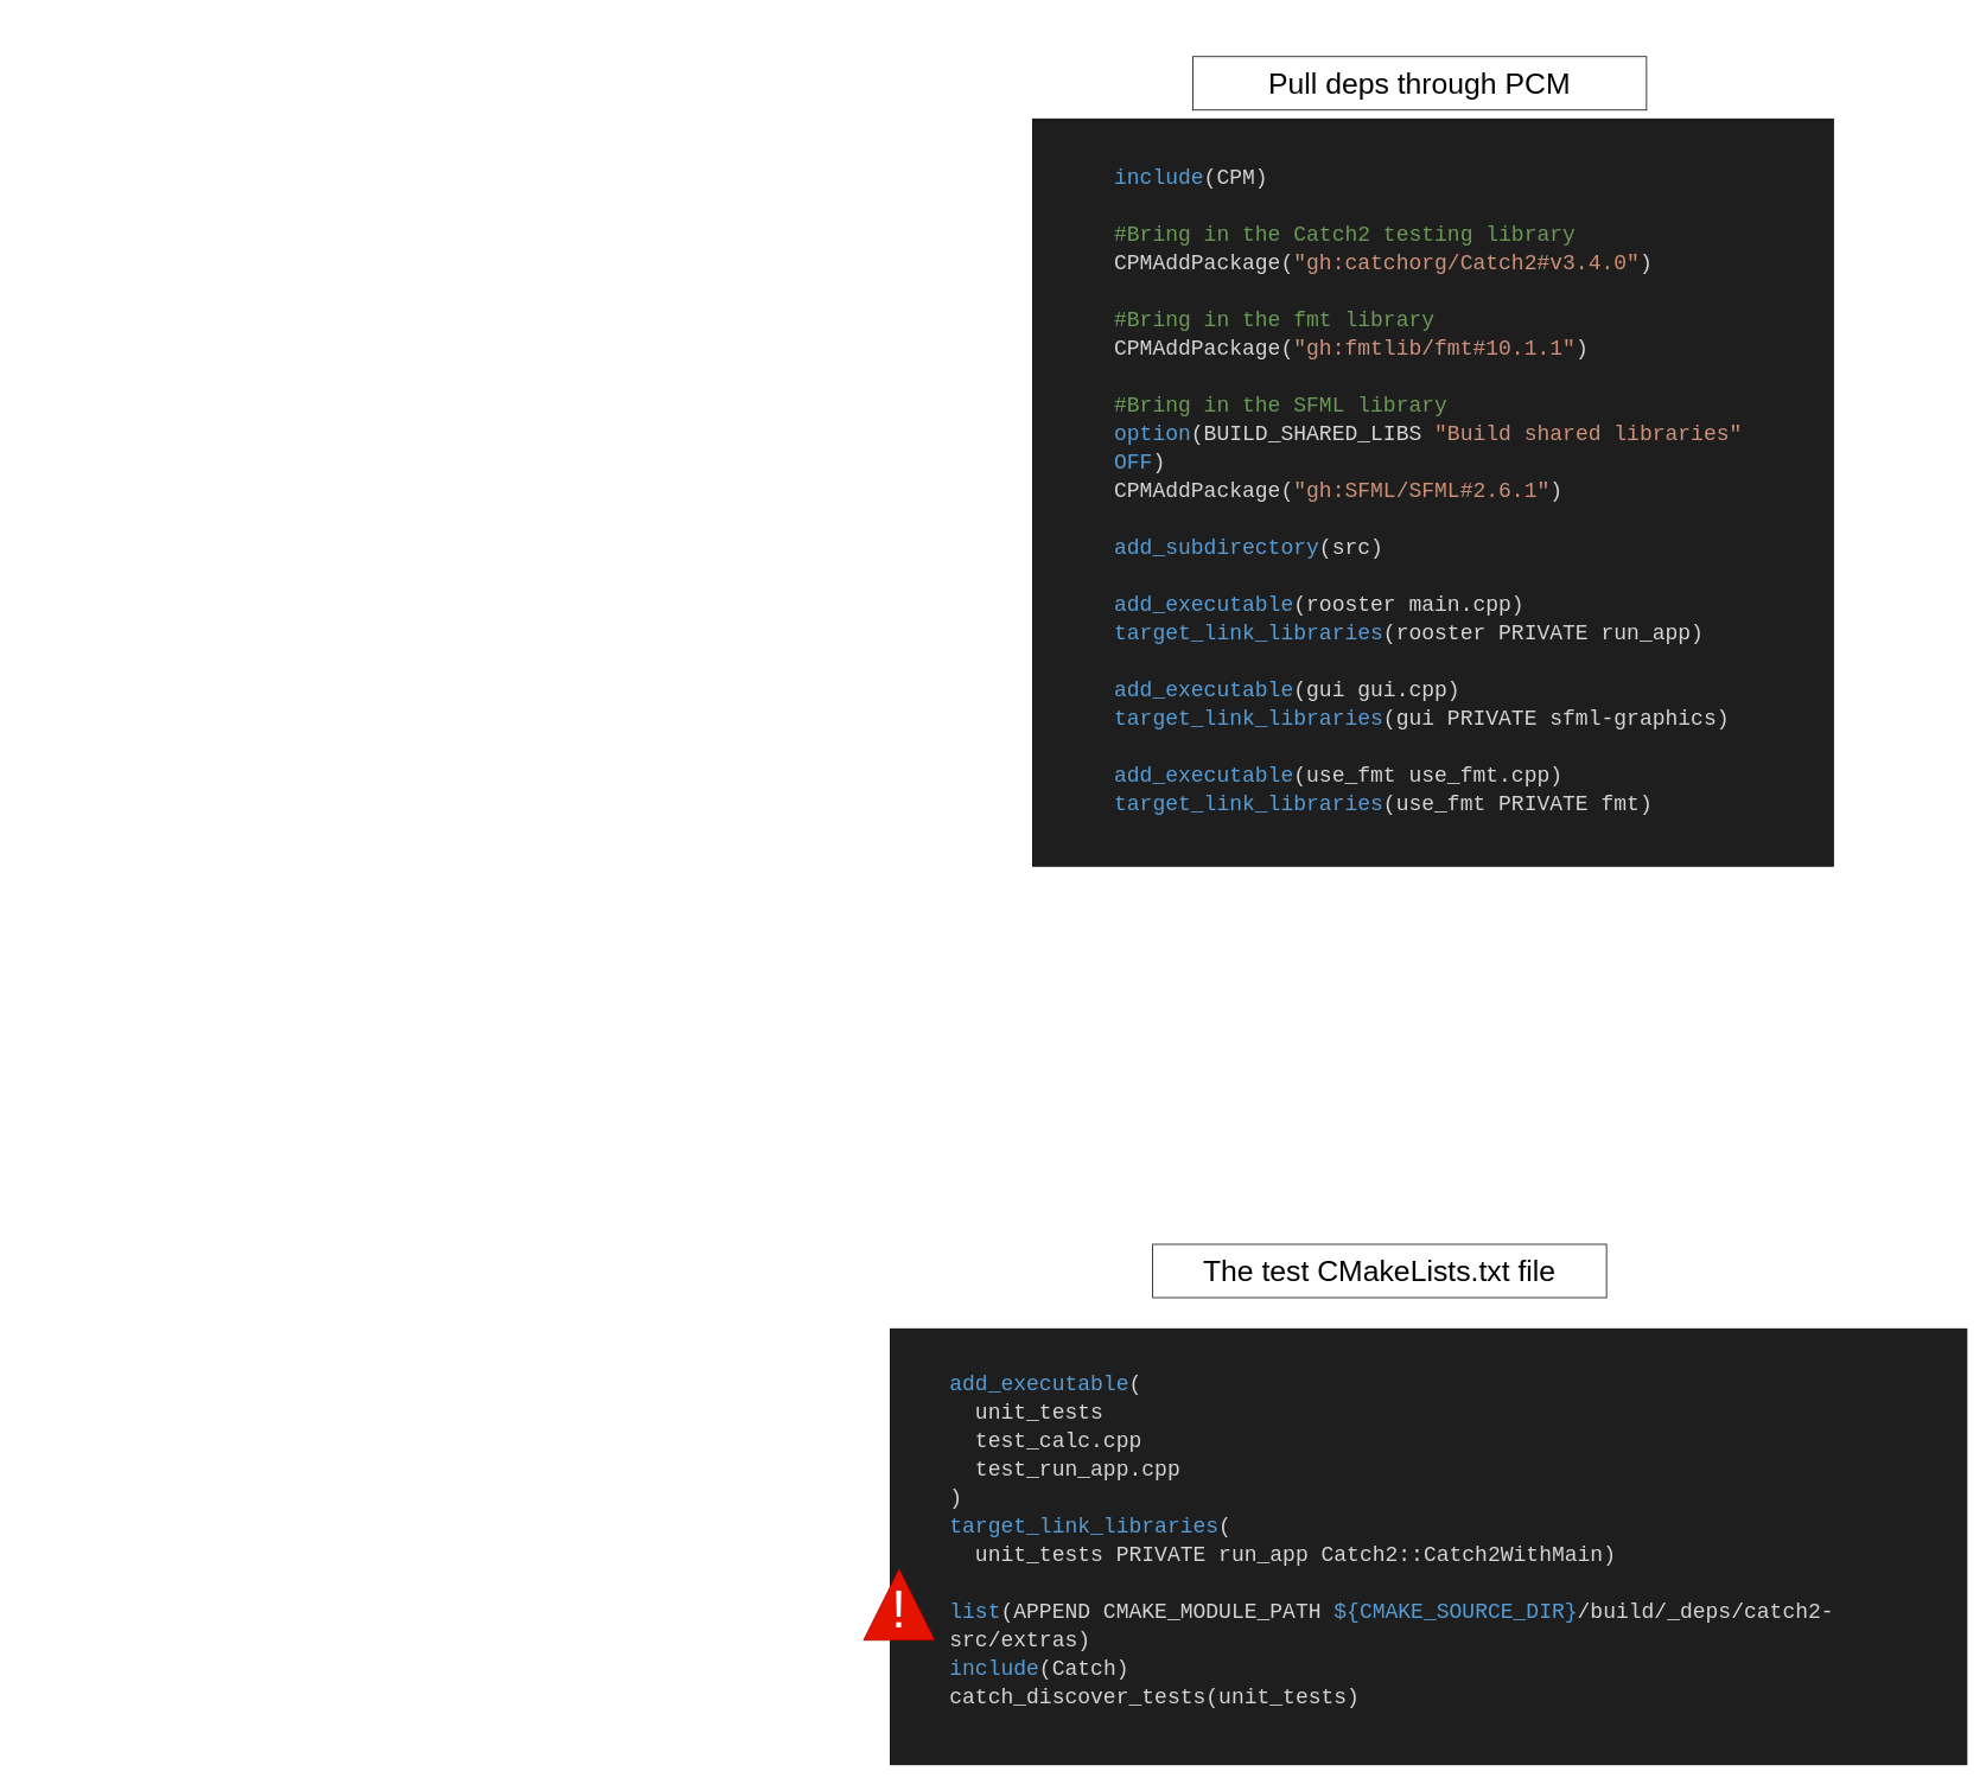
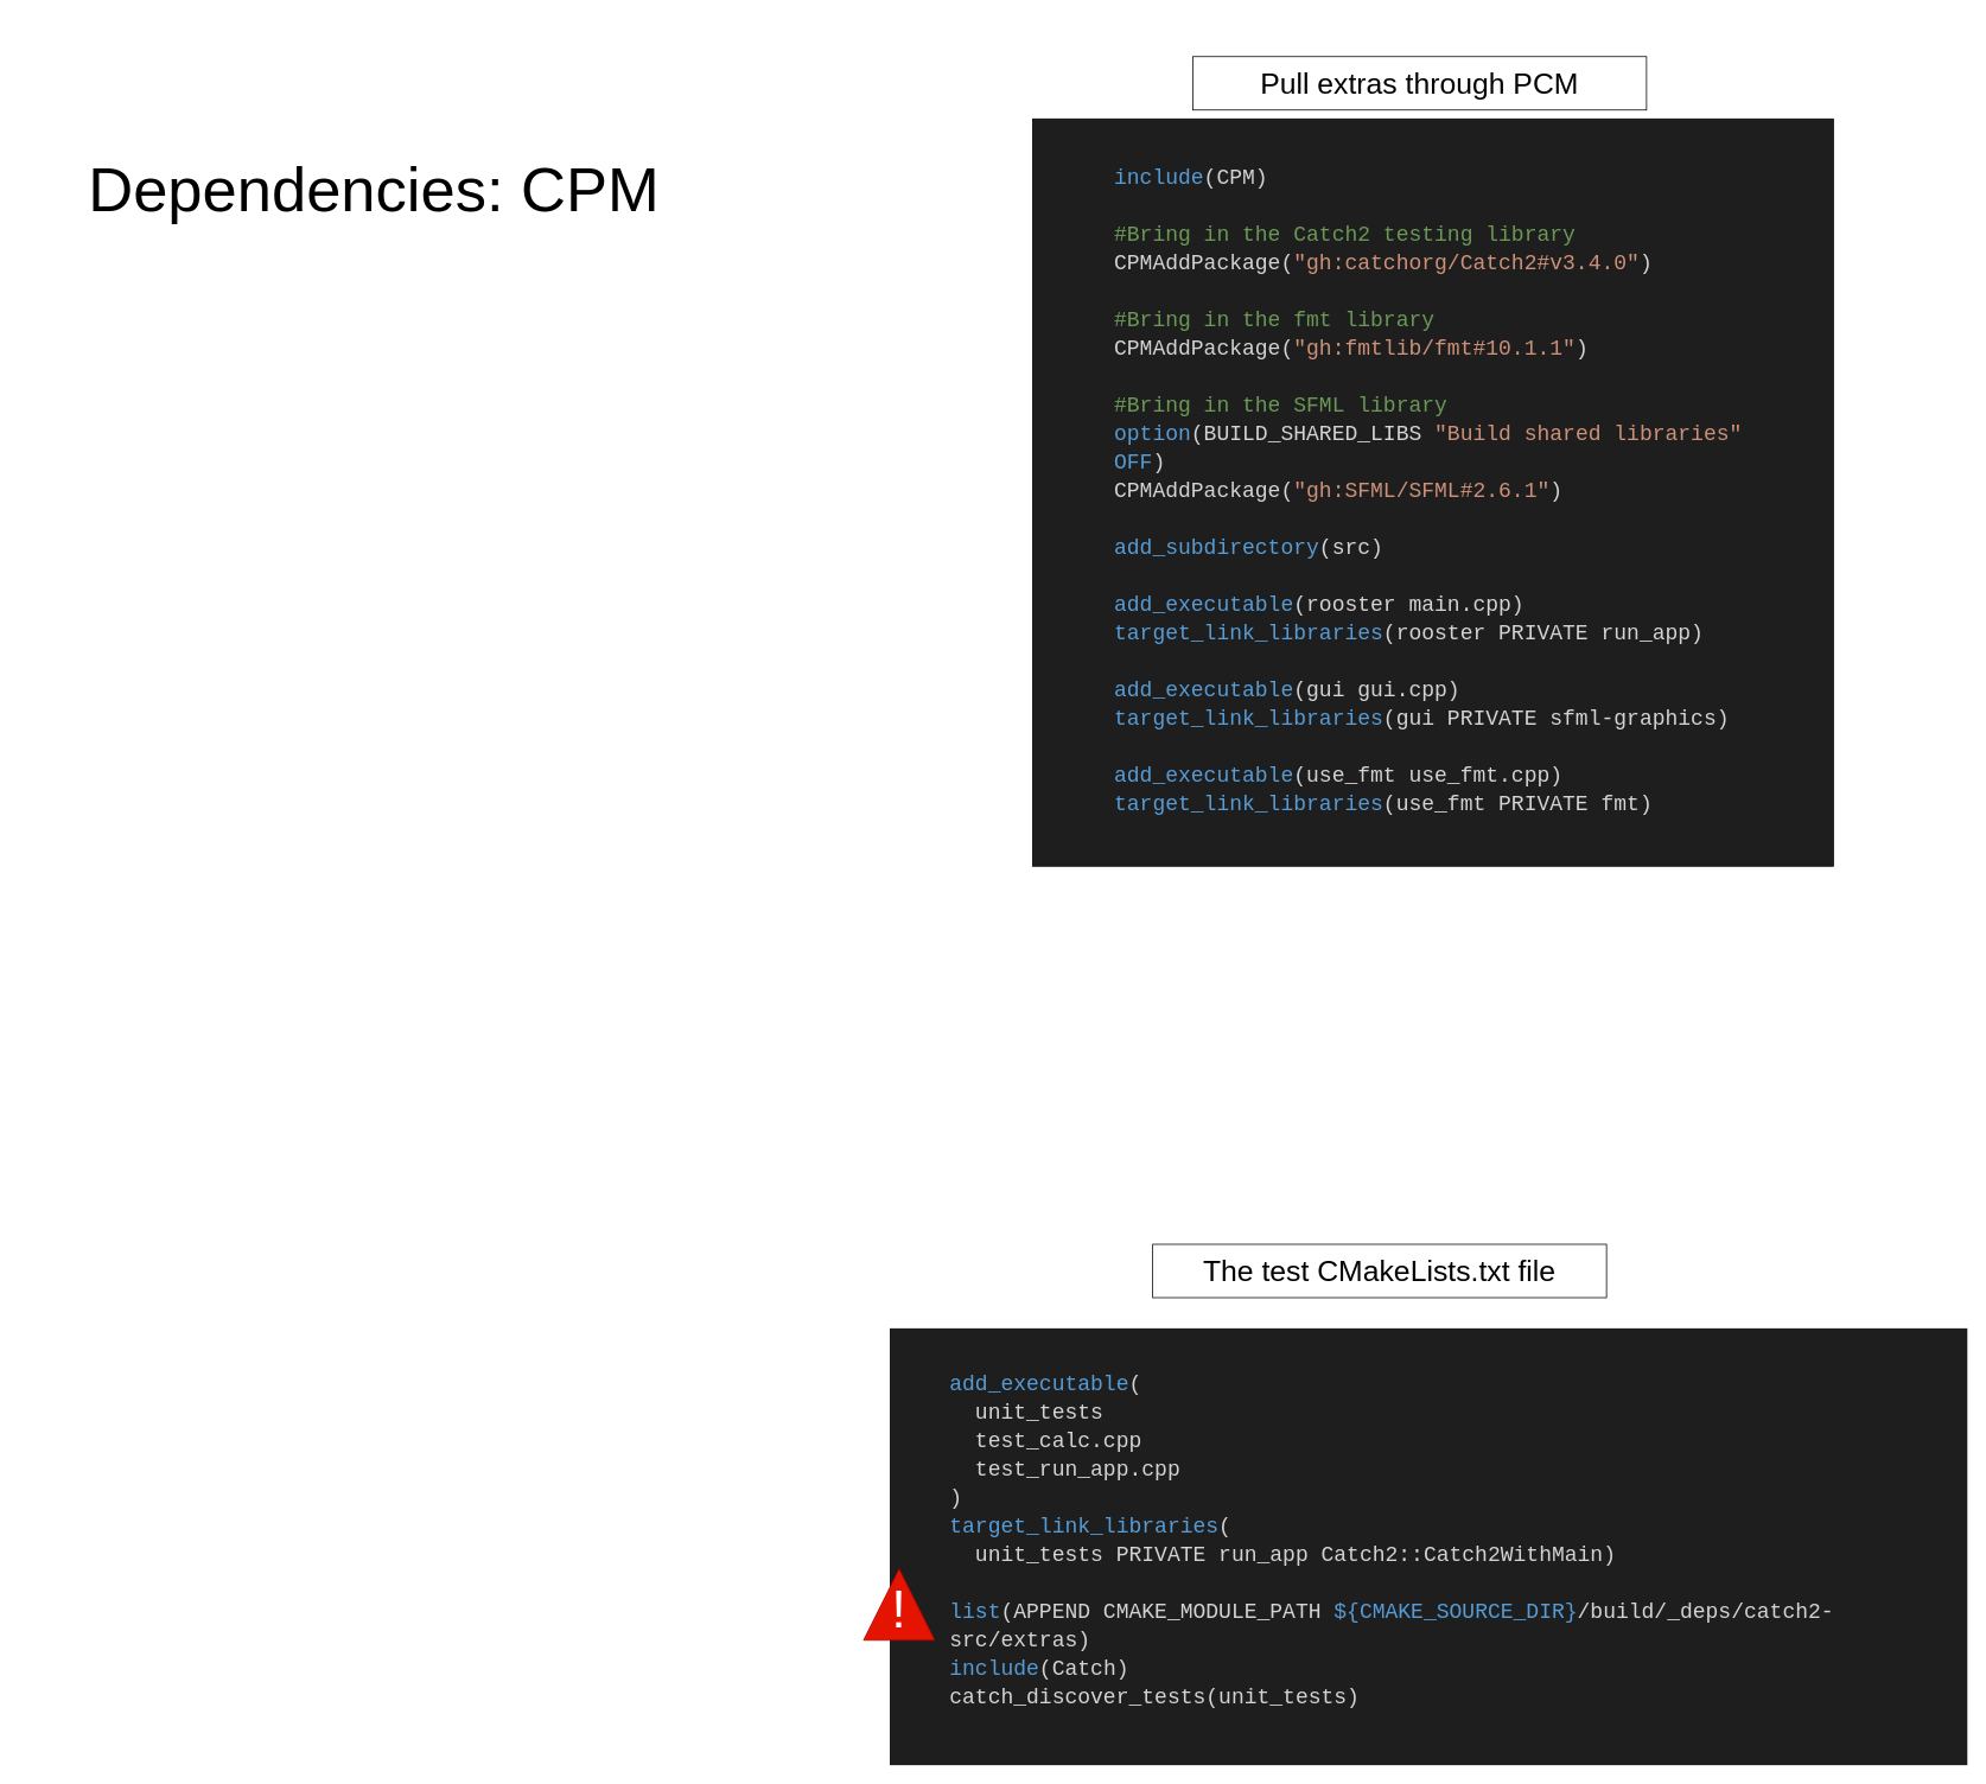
  <mxCell id="0" />
  <mxCell id="1" parent="0" />
  <mxCell id="2" value="" style="rounded=0;whiteSpace=wrap;html=1;fillColor=#1e1e1e;" parent="1" vertex="1"><mxGeometry x="1000" y="1493" width="1210" height="490" as="geometry" /></mxCell>
  <mxCell id="3" value="" style="rounded=0;whiteSpace=wrap;html=1;fillColor=#1e1e1e;" parent="1" vertex="1"><mxGeometry x="1160" y="133" width="900" height="840" as="geometry" /></mxCell>
  <mxCell id="4" value="&lt;font style=&quot;font-size: 18px;&quot; color=&quot;#ffffcc&quot;&gt;CMakeLists.txt&lt;/font&gt;" style="text;html=1;strokeColor=none;fillColor=none;align=center;verticalAlign=middle;whiteSpace=wrap;rounded=0;" parent="1" vertex="1"><mxGeometry x="1390" y="83" width="150" height="30" as="geometry" /></mxCell>
+ <mxCell id="5" value="&lt;span style=&quot;font-size: 70px;&quot;&gt;Dependencies: CPM&lt;/span&gt;" style="text;html=1;strokeColor=none;fillColor=none;align=center;verticalAlign=middle;whiteSpace=wrap;rounded=0;" parent="1" vertex="1"><mxGeometry x="20" y="20.5" width="800" height="382.5" as="geometry" /></mxCell>
  <mxCell id="6" value="&lt;span style=&quot;font-size: 33px;&quot;&gt;The test CMakeLists.txt file&lt;/span&gt;" style="rounded=0;whiteSpace=wrap;html=1;" parent="1" vertex="1"><mxGeometry x="1295" y="1398" width="510" height="60" as="geometry" /></mxCell>
  <mxCell id="7" value="&lt;div style=&quot;color: rgb(212, 212, 212); background-color: rgb(30, 30, 30); font-family: Consolas, &amp;quot;Courier New&amp;quot;, monospace; font-weight: normal; font-size: 24px; line-height: 32px;&quot;&gt;&lt;div&gt;&lt;span style=&quot;color: #569cd6;&quot;&gt;include&lt;/span&gt;&lt;span style=&quot;color: #d4d4d4;&quot;&gt;(CPM)&lt;/span&gt;&lt;/div&gt;&lt;br&gt;&lt;div&gt;&lt;span style=&quot;color: #6a9955;&quot;&gt;#Bring in the Catch2 testing library&lt;/span&gt;&lt;/div&gt;&lt;div&gt;&lt;span style=&quot;color: #d4d4d4;&quot;&gt;CPMAddPackage(&lt;/span&gt;&lt;span style=&quot;color: #ce9178;&quot;&gt;&quot;gh:catchorg/Catch2#v3.4.0&quot;&lt;/span&gt;&lt;span style=&quot;color: #d4d4d4;&quot;&gt;)&lt;/span&gt;&lt;/div&gt;&lt;br&gt;&lt;div&gt;&lt;span style=&quot;color: #6a9955;&quot;&gt;#Bring in the fmt library&lt;/span&gt;&lt;/div&gt;&lt;div&gt;&lt;span style=&quot;color: #d4d4d4;&quot;&gt;CPMAddPackage(&lt;/span&gt;&lt;span style=&quot;color: #ce9178;&quot;&gt;&quot;gh:fmtlib/fmt#10.1.1&quot;&lt;/span&gt;&lt;span style=&quot;color: #d4d4d4;&quot;&gt;)&lt;/span&gt;&lt;/div&gt;&lt;br&gt;&lt;div&gt;&lt;span style=&quot;color: #6a9955;&quot;&gt;#Bring in the SFML library&lt;/span&gt;&lt;/div&gt;&lt;div&gt;&lt;span style=&quot;color: #569cd6;&quot;&gt;option&lt;/span&gt;&lt;span style=&quot;color: #d4d4d4;&quot;&gt;(BUILD_SHARED_LIBS &lt;/span&gt;&lt;span style=&quot;color: #ce9178;&quot;&gt;&quot;Build shared libraries&quot;&lt;/span&gt;&lt;span style=&quot;color: #d4d4d4;&quot;&gt; &lt;/span&gt;&lt;span style=&quot;color: #569cd6;&quot;&gt;OFF&lt;/span&gt;&lt;span style=&quot;color: #d4d4d4;&quot;&gt;)&lt;/span&gt;&lt;/div&gt;&lt;div&gt;&lt;span style=&quot;color: #d4d4d4;&quot;&gt;CPMAddPackage(&lt;/span&gt;&lt;span style=&quot;color: #ce9178;&quot;&gt;&quot;gh:SFML/SFML#2.6.1&quot;&lt;/span&gt;&lt;span style=&quot;color: #d4d4d4;&quot;&gt;)&lt;/span&gt;&lt;/div&gt;&lt;br&gt;&lt;div&gt;&lt;span style=&quot;color: #569cd6;&quot;&gt;add_subdirectory&lt;/span&gt;&lt;span style=&quot;color: #d4d4d4;&quot;&gt;(src)&lt;/span&gt;&lt;/div&gt;&lt;br&gt;&lt;div&gt;&lt;span style=&quot;color: #569cd6;&quot;&gt;add_executable&lt;/span&gt;&lt;span style=&quot;color: #d4d4d4;&quot;&gt;(rooster main.cpp)&lt;/span&gt;&lt;/div&gt;&lt;div&gt;&lt;span style=&quot;color: #569cd6;&quot;&gt;target_link_libraries&lt;/span&gt;&lt;span style=&quot;color: #d4d4d4;&quot;&gt;(rooster PRIVATE run_app)&lt;/span&gt;&lt;/div&gt;&lt;br&gt;&lt;div&gt;&lt;span style=&quot;color: #569cd6;&quot;&gt;add_executable&lt;/span&gt;&lt;span style=&quot;color: #d4d4d4;&quot;&gt;(gui gui.cpp)&lt;/span&gt;&lt;/div&gt;&lt;div&gt;&lt;span style=&quot;color: #569cd6;&quot;&gt;target_link_libraries&lt;/span&gt;&lt;span style=&quot;color: #d4d4d4;&quot;&gt;(gui PRIVATE sfml-graphics)&lt;/span&gt;&lt;/div&gt;&lt;br&gt;&lt;div&gt;&lt;span style=&quot;color: #569cd6;&quot;&gt;add_executable&lt;/span&gt;&lt;span style=&quot;color: #d4d4d4;&quot;&gt;(use_fmt use_fmt.cpp)&lt;/span&gt;&lt;/div&gt;&lt;div&gt;&lt;span style=&quot;color: #569cd6;&quot;&gt;target_link_libraries&lt;/span&gt;&lt;span style=&quot;color: #d4d4d4;&quot;&gt;(use_fmt PRIVATE fmt)&lt;/span&gt;&lt;/div&gt;&lt;/div&gt;" style="text;whiteSpace=wrap;html=1;" parent="1" vertex="1"><mxGeometry x="1250" y="178" width="720" height="750" as="geometry" /></mxCell>
  <mxCell id="8" value="&lt;div style=&quot;color: rgb(212, 212, 212); background-color: rgb(30, 30, 30); font-family: Consolas, &amp;quot;Courier New&amp;quot;, monospace; font-weight: normal; font-size: 24px; line-height: 32px;&quot;&gt;&lt;div&gt;&lt;span style=&quot;color: #569cd6;&quot;&gt;add_executable&lt;/span&gt;&lt;span style=&quot;color: #d4d4d4;&quot;&gt;(&lt;/span&gt;&lt;/div&gt;&lt;div&gt;&lt;span style=&quot;color: #d4d4d4;&quot;&gt;&amp;nbsp; unit_tests&lt;/span&gt;&lt;/div&gt;&lt;div&gt;&lt;span style=&quot;color: #d4d4d4;&quot;&gt;&amp;nbsp; test_calc.cpp&lt;/span&gt;&lt;/div&gt;&lt;div&gt;&lt;span style=&quot;color: #d4d4d4;&quot;&gt;&amp;nbsp; test_run_app.cpp&lt;/span&gt;&lt;/div&gt;&lt;div&gt;&lt;span style=&quot;color: #d4d4d4;&quot;&gt;)&lt;/span&gt;&lt;/div&gt;&lt;div&gt;&lt;span style=&quot;color: #569cd6;&quot;&gt;target_link_libraries&lt;/span&gt;&lt;span style=&quot;color: #d4d4d4;&quot;&gt;(&lt;/span&gt;&lt;/div&gt;&lt;div&gt;&lt;span style=&quot;color: #d4d4d4;&quot;&gt;&amp;nbsp; unit_tests PRIVATE run_app Catch2::Catch2WithMain)&lt;/span&gt;&lt;/div&gt;&lt;br&gt;&lt;div&gt;&lt;span style=&quot;color: #569cd6;&quot;&gt;list&lt;/span&gt;&lt;span style=&quot;color: #d4d4d4;&quot;&gt;(APPEND CMAKE_MODULE_PATH &lt;/span&gt;&lt;span style=&quot;color: #569cd6;&quot;&gt;${CMAKE_SOURCE_DIR}&lt;/span&gt;&lt;span style=&quot;color: #d4d4d4;&quot;&gt;/build/_deps/catch2-src/extras)&lt;/span&gt;&lt;/div&gt;&lt;div&gt;&lt;span style=&quot;color: #569cd6;&quot;&gt;include&lt;/span&gt;&lt;span style=&quot;color: #d4d4d4;&quot;&gt;(Catch)&lt;/span&gt;&lt;/div&gt;&lt;div&gt;&lt;span style=&quot;color: #d4d4d4;&quot;&gt;catch_discover_tests(unit_tests)&lt;/span&gt;&lt;/div&gt;&lt;/div&gt;" style="text;whiteSpace=wrap;html=1;" parent="1" vertex="1"><mxGeometry x="1065" y="1533" width="1060" height="360" as="geometry" /></mxCell>
- <mxCell id="9" value="&lt;span style=&quot;font-size: 33px;&quot;&gt;Pull deps through PCM&lt;/span&gt;" style="rounded=0;whiteSpace=wrap;html=1;" parent="1" vertex="1"><mxGeometry x="1340" y="63" width="510" height="60" as="geometry" /></mxCell>
+ <mxCell id="9" value="&lt;span style=&quot;font-size: 33px;&quot;&gt;Pull extras through PCM&lt;/span&gt;" style="rounded=0;whiteSpace=wrap;html=1;" parent="1" vertex="1"><mxGeometry x="1340" y="63" width="510" height="60" as="geometry" /></mxCell>
  <mxCell id="10" value="" style="triangle;whiteSpace=wrap;html=1;rotation=-90;fillColor=#e51400;fontColor=#ffffff;strokeColor=#B20000;" vertex="1" parent="1"><mxGeometry x="970" y="1763" width="80" height="80" as="geometry" /></mxCell>
  <mxCell id="11" value="&lt;font color=&quot;#ffffff&quot; style=&quot;font-size: 60px;&quot;&gt;!&lt;/font&gt;" style="text;html=1;strokeColor=none;fillColor=none;align=center;verticalAlign=middle;whiteSpace=wrap;rounded=0;" vertex="1" parent="1"><mxGeometry x="980" y="1793" width="60" height="30" as="geometry" /></mxCell>
